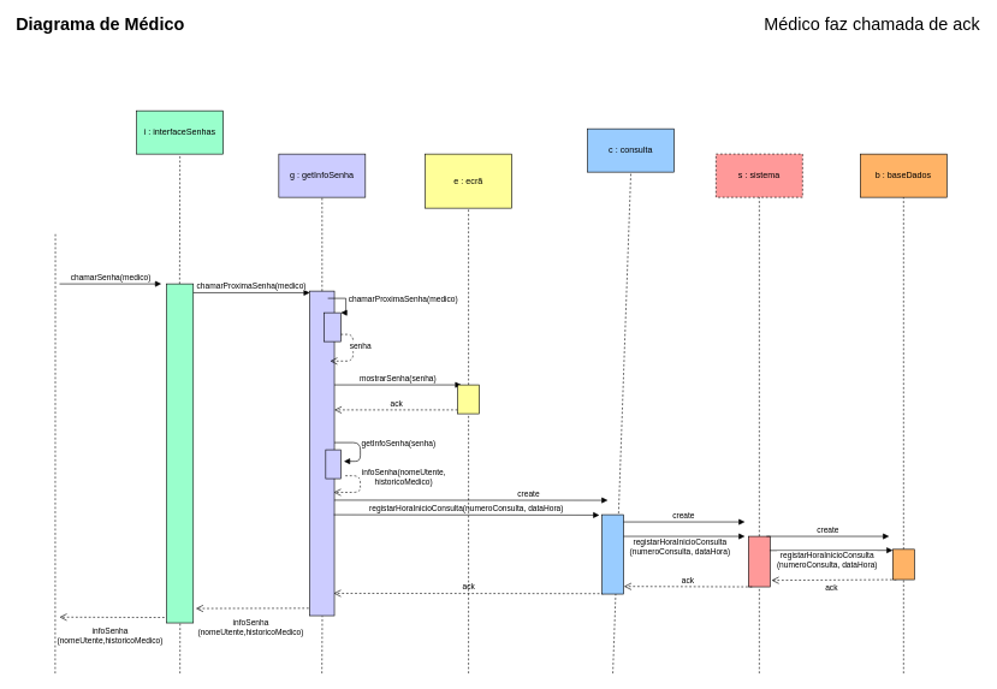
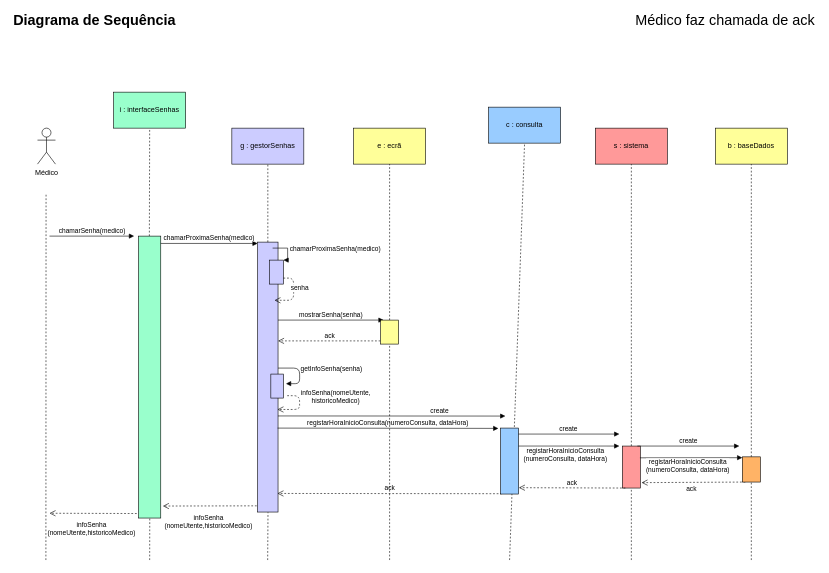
  <mxCell id="0" />
  <mxCell id="1" parent="0" />
  <mxCell id="2" value="mostrarSenha(senha)" style="html=1;verticalAlign=bottom;endArrow=block;" parent="1" edge="1"><mxGeometry width="80" relative="1" as="geometry"><mxPoint x="462" y="530" as="sourcePoint" /><mxPoint x="639" y="530" as="targetPoint" /></mxGeometry></mxCell>
  <mxCell id="3" value="chamarSenha(medico)" style="html=1;verticalAlign=bottom;endArrow=block;entryX=-0.2;entryY=0;entryDx=0;entryDy=0;entryPerimeter=0;" parent="1" target="42" edge="1"><mxGeometry width="80" relative="1" as="geometry"><mxPoint x="82" y="390" as="sourcePoint" /><mxPoint x="229" y="390" as="targetPoint" /></mxGeometry></mxCell>
  <mxCell id="4" value="" style="html=1;points=[];perimeter=orthogonalPerimeter;fillColor=#CCCCFF;" parent="1" vertex="1"><mxGeometry x="429" y="400" width="34" height="450" as="geometry" /></mxCell>
  <mxCell id="5" value="chamarProximaSenha(medico)" style="html=1;verticalAlign=bottom;endArrow=block;exitX=0.956;exitY=0.026;exitDx=0;exitDy=0;exitPerimeter=0;" parent="1" source="42" target="4" edge="1"><mxGeometry width="80" relative="1" as="geometry"><mxPoint x="259" y="400" as="sourcePoint" /><mxPoint x="339" y="400" as="targetPoint" /></mxGeometry></mxCell>
  <mxCell id="6" value="" style="html=1;points=[];perimeter=orthogonalPerimeter;fillColor=#CCCCFF;" parent="1" vertex="1"><mxGeometry x="448.97" y="430" width="23.03" height="40" as="geometry" /></mxCell>
  <mxCell id="7" value="chamarProximaSenha(medico)" style="edgeStyle=orthogonalEdgeStyle;html=1;align=left;spacingLeft=2;endArrow=block;rounded=0;entryX=1;entryY=0;" parent="1" target="6" edge="1"><mxGeometry relative="1" as="geometry"><mxPoint x="453.97" y="410" as="sourcePoint" /><Array as="points"><mxPoint x="478.97" y="410" /></Array></mxGeometry></mxCell>
  <mxCell id="8" value="senha" style="html=1;verticalAlign=bottom;endArrow=open;dashed=1;endSize=8;" parent="1" edge="1"><mxGeometry x="0.003" y="10" relative="1" as="geometry"><mxPoint x="472" y="460" as="sourcePoint" /><mxPoint x="457" y="497" as="targetPoint" /><Array as="points"><mxPoint x="489" y="460" /><mxPoint x="489" y="497" /></Array><mxPoint as="offset" /></mxGeometry></mxCell>
  <mxCell id="9" value="ack" style="html=1;verticalAlign=bottom;endArrow=open;dashed=1;endSize=8;exitX=-0.011;exitY=0.867;exitDx=0;exitDy=0;exitPerimeter=0;" parent="1" source="43" target="4" edge="1"><mxGeometry relative="1" as="geometry"><mxPoint x="609" y="550" as="sourcePoint" /><mxPoint x="529" y="550" as="targetPoint" /><Array as="points" /></mxGeometry></mxCell>
  <mxCell id="10" value="getInfoSenha(senha)" style="html=1;verticalAlign=bottom;endArrow=block;entryX=1.2;entryY=0.4;entryDx=0;entryDy=0;entryPerimeter=0;" parent="1" target="11" edge="1"><mxGeometry x="0.085" y="53" width="80" relative="1" as="geometry"><mxPoint x="463" y="610" as="sourcePoint" /><mxPoint x="529" y="610" as="targetPoint" /><Array as="points"><mxPoint x="499" y="610" /><mxPoint x="499" y="636" /></Array><mxPoint as="offset" /></mxGeometry></mxCell>
  <mxCell id="11" value="" style="html=1;points=[];perimeter=orthogonalPerimeter;fillColor=#CCCCFF;" parent="1" vertex="1"><mxGeometry x="451" y="620" width="21" height="40" as="geometry" /></mxCell>
  <mxCell id="12" value="infoSenha(nomeUtente,&lt;br&gt;historicoMedico)" style="html=1;verticalAlign=bottom;endArrow=open;dashed=1;endSize=8;exitX=1.3;exitY=0.9;exitDx=0;exitDy=0;exitPerimeter=0;" parent="1" source="11" edge="1"><mxGeometry x="-0.03" y="60" relative="1" as="geometry"><mxPoint x="536" y="679" as="sourcePoint" /><mxPoint x="462" y="679" as="targetPoint" /><Array as="points"><mxPoint x="499" y="656" /><mxPoint x="499" y="679" /></Array><mxPoint as="offset" /></mxGeometry></mxCell>
  <mxCell id="13" value="infoSenha&lt;br&gt;(nomeUtente,historicoMedico)" style="html=1;verticalAlign=bottom;endArrow=open;dashed=1;endSize=8;exitX=-0.046;exitY=0.977;exitDx=0;exitDy=0;exitPerimeter=0;" parent="1" source="4" edge="1"><mxGeometry x="0.036" y="42" relative="1" as="geometry"><mxPoint x="402" y="840" as="sourcePoint" /><mxPoint x="271" y="840" as="targetPoint" /><mxPoint as="offset" /></mxGeometry></mxCell>
  <mxCell id="14" value="infoSenha&lt;br&gt;(nomeUtente,historicoMedico)" style="html=1;verticalAlign=bottom;endArrow=open;dashed=1;endSize=8;exitX=-0.083;exitY=0.984;exitDx=0;exitDy=0;exitPerimeter=0;" parent="1" source="42" edge="1"><mxGeometry x="0.036" y="42" relative="1" as="geometry"><mxPoint x="239" y="850" as="sourcePoint" /><mxPoint x="82" y="852" as="targetPoint" /><mxPoint as="offset" /></mxGeometry></mxCell>
  <mxCell id="15" value="i : interfaceSenhas" style="rounded=0;whiteSpace=wrap;html=1;fillColor=#99FFCC;" parent="1" vertex="1"><mxGeometry x="189" y="150" width="120" height="60" as="geometry" /></mxCell>
- <mxCell id="16" value="e : ecrã" style="rounded=0;whiteSpace=wrap;html=1;fillColor=#FFFF99;" parent="1" vertex="1"><mxGeometry x="589" y="210" width="120" height="75" as="geometry" /></mxCell>
+ <mxCell id="16" value="e : ecrã" style="rounded=0;whiteSpace=wrap;html=1;fillColor=#FFFF99;" parent="1" vertex="1"><mxGeometry x="589" y="210" width="120" height="60" as="geometry" /></mxCell>
+ <mxCell id="17" value="Médico" style="shape=umlActor;verticalLabelPosition=bottom;verticalAlign=top;html=1;outlineConnect=0;" parent="1" vertex="1"><mxGeometry x="62" y="210" width="30" height="60" as="geometry" /></mxCell>
  <mxCell id="18" value="" style="endArrow=none;dashed=1;html=1;" parent="1" edge="1"><mxGeometry width="50" height="50" relative="1" as="geometry"><mxPoint x="76" y="930" as="sourcePoint" /><mxPoint x="76.29" y="320" as="targetPoint" /></mxGeometry></mxCell>
  <mxCell id="19" value="" style="endArrow=none;dashed=1;html=1;entryX=0.5;entryY=1;entryDx=0;entryDy=0;" parent="1" target="15" edge="1"><mxGeometry width="50" height="50" relative="1" as="geometry"><mxPoint x="248.5" y="390" as="sourcePoint" /><mxPoint x="249" y="320" as="targetPoint" /></mxGeometry></mxCell>
  <mxCell id="20" value="" style="endArrow=none;dashed=1;html=1;entryX=0.5;entryY=1;entryDx=0;entryDy=0;" parent="1" source="43" target="16" edge="1"><mxGeometry width="50" height="50" relative="1" as="geometry"><mxPoint x="649" y="930" as="sourcePoint" /><mxPoint x="649" y="320" as="targetPoint" /></mxGeometry></mxCell>
  <mxCell id="21" value="c : consulta" style="rounded=0;whiteSpace=wrap;html=1;fillColor=#99CCFF;" parent="1" vertex="1"><mxGeometry x="814" y="175" width="120" height="60" as="geometry" /></mxCell>
  <mxCell id="22" value="" style="endArrow=none;dashed=1;html=1;entryX=0.5;entryY=1;entryDx=0;entryDy=0;" parent="1" target="21" edge="1"><mxGeometry width="50" height="50" relative="1" as="geometry"><mxPoint x="849" y="930" as="sourcePoint" /><mxPoint x="849" y="320" as="targetPoint" /></mxGeometry></mxCell>
- <mxCell id="23" value="g : getInfoSenha" style="rounded=0;whiteSpace=wrap;html=1;fillColor=#CCCCFF;" parent="1" vertex="1"><mxGeometry x="386" y="210" width="120" height="60" as="geometry" /></mxCell>
+ <mxCell id="23" value="g : gestorSenhas" style="rounded=0;whiteSpace=wrap;html=1;fillColor=#CCCCFF;" parent="1" vertex="1"><mxGeometry x="386" y="210" width="120" height="60" as="geometry" /></mxCell>
  <mxCell id="24" value="" style="endArrow=none;dashed=1;html=1;entryX=0.5;entryY=1;entryDx=0;entryDy=0;" parent="1" target="23" edge="1"><mxGeometry width="50" height="50" relative="1" as="geometry"><mxPoint x="446" y="400" as="sourcePoint" /><mxPoint x="446" y="320" as="targetPoint" /></mxGeometry></mxCell>
  <mxCell id="25" value="create" style="html=1;verticalAlign=bottom;endArrow=block;exitX=0.996;exitY=0.644;exitDx=0;exitDy=0;exitPerimeter=0;" parent="1" source="4" edge="1"><mxGeometry x="0.417" width="80" relative="1" as="geometry"><mxPoint x="472" y="690" as="sourcePoint" /><mxPoint x="842" y="690" as="targetPoint" /><mxPoint as="offset" /></mxGeometry></mxCell>
  <mxCell id="26" value="registarHoraInicioConsulta(numeroConsulta, dataHora)" style="html=1;verticalAlign=bottom;endArrow=block;exitX=0.979;exitY=0.689;exitDx=0;exitDy=0;exitPerimeter=0;entryX=-0.122;entryY=0.005;entryDx=0;entryDy=0;entryPerimeter=0;" parent="1" source="4" target="45" edge="1"><mxGeometry width="80" relative="1" as="geometry"><mxPoint x="472" y="710" as="sourcePoint" /><mxPoint x="842" y="710" as="targetPoint" /></mxGeometry></mxCell>
- <mxCell id="27" value="s : sistema" style="rounded=0;whiteSpace=wrap;html=1;fillColor=#FF9999;dashed=1;" parent="1" vertex="1"><mxGeometry x="992" y="210" width="120" height="60" as="geometry" /></mxCell>
+ <mxCell id="27" value="s : sistema" style="rounded=0;whiteSpace=wrap;html=1;fillColor=#FF9999;" parent="1" vertex="1"><mxGeometry x="992" y="210" width="120" height="60" as="geometry" /></mxCell>
  <mxCell id="28" value="" style="endArrow=none;dashed=1;html=1;entryX=0.5;entryY=1;entryDx=0;entryDy=0;" parent="1" source="33" target="27" edge="1"><mxGeometry width="50" height="50" relative="1" as="geometry"><mxPoint x="1052" y="980.833" as="sourcePoint" /><mxPoint x="1052" y="320" as="targetPoint" /></mxGeometry></mxCell>
- <mxCell id="29" value="b : baseDados" style="rounded=0;whiteSpace=wrap;html=1;fillColor=#FFB366;" parent="1" vertex="1"><mxGeometry x="1192" y="210" width="120" height="60" as="geometry" /></mxCell>
+ <mxCell id="29" value="b : baseDados" style="rounded=0;whiteSpace=wrap;html=1;fillColor=#ffff99;" parent="1" vertex="1"><mxGeometry x="1192" y="210" width="120" height="60" as="geometry" /></mxCell>
  <mxCell id="30" value="" style="endArrow=none;dashed=1;html=1;entryX=0.5;entryY=1;entryDx=0;entryDy=0;" parent="1" source="40" target="29" edge="1"><mxGeometry width="50" height="50" relative="1" as="geometry"><mxPoint x="1252" y="980.833" as="sourcePoint" /><mxPoint x="1252" y="320" as="targetPoint" /></mxGeometry></mxCell>
  <mxCell id="31" value="create" style="html=1;verticalAlign=bottom;endArrow=block;" parent="1" edge="1"><mxGeometry width="80" relative="1" as="geometry"><mxPoint x="862" y="720" as="sourcePoint" /><mxPoint x="1032" y="720" as="targetPoint" /></mxGeometry></mxCell>
  <mxCell id="32" value="registarHoraInicioConsulta&lt;br&gt;(numeroConsulta, dataHora)" style="html=1;verticalAlign=bottom;endArrow=block;" parent="1" edge="1"><mxGeometry x="-0.059" y="-30" width="80" relative="1" as="geometry"><mxPoint x="862" y="740" as="sourcePoint" /><mxPoint x="1032" y="740" as="targetPoint" /><mxPoint as="offset" /></mxGeometry></mxCell>
  <mxCell id="33" value="" style="html=1;points=[];perimeter=orthogonalPerimeter;fillColor=#FF9999;" parent="1" vertex="1"><mxGeometry x="1037" y="740" width="30" height="70" as="geometry" /></mxCell>
  <mxCell id="34" value="" style="endArrow=none;dashed=1;html=1;" parent="1" target="33" edge="1"><mxGeometry width="50" height="50" relative="1" as="geometry"><mxPoint x="1052" y="930" as="sourcePoint" /><mxPoint x="1052" y="320" as="targetPoint" /></mxGeometry></mxCell>
  <mxCell id="35" value="create" style="html=1;verticalAlign=bottom;endArrow=block;" parent="1" edge="1"><mxGeometry width="80" relative="1" as="geometry"><mxPoint x="1062" y="740" as="sourcePoint" /><mxPoint x="1232" y="740" as="targetPoint" /></mxGeometry></mxCell>
  <mxCell id="36" value="registarHoraInicioConsulta&lt;br&gt;(numeroConsulta, dataHora)" style="html=1;verticalAlign=bottom;endArrow=block;entryX=0;entryY=0.033;entryDx=0;entryDy=0;entryPerimeter=0;exitX=0.976;exitY=0.28;exitDx=0;exitDy=0;exitPerimeter=0;" parent="1" source="33" target="40" edge="1"><mxGeometry x="-0.059" y="-30" width="80" relative="1" as="geometry"><mxPoint x="1072" y="760" as="sourcePoint" /><mxPoint x="1242" y="760" as="targetPoint" /><mxPoint as="offset" /></mxGeometry></mxCell>
  <mxCell id="37" value="ack" style="html=1;verticalAlign=bottom;endArrow=open;dashed=1;endSize=8;exitX=0;exitY=0.56;exitDx=0;exitDy=0;exitPerimeter=0;entryX=1.067;entryY=0.871;entryDx=0;entryDy=0;entryPerimeter=0;" parent="1" target="33" edge="1"><mxGeometry x="0.042" y="19" relative="1" as="geometry"><mxPoint x="1242" y="800" as="sourcePoint" /><mxPoint x="1072" y="800" as="targetPoint" /><mxPoint as="offset" /></mxGeometry></mxCell>
  <mxCell id="38" value="ack" style="html=1;verticalAlign=bottom;endArrow=open;dashed=1;endSize=8;exitX=0;exitY=0.56;exitDx=0;exitDy=0;exitPerimeter=0;entryX=1.126;entryY=0.594;entryDx=0;entryDy=0;entryPerimeter=0;" parent="1" edge="1"><mxGeometry relative="1" as="geometry"><mxPoint x="1042" y="810" as="sourcePoint" /><mxPoint x="864.52" y="809.4" as="targetPoint" /></mxGeometry></mxCell>
  <mxCell id="39" value="ack" style="html=1;verticalAlign=bottom;endArrow=open;dashed=1;endSize=8;exitX=0;exitY=0.56;exitDx=0;exitDy=0;exitPerimeter=0;" parent="1" edge="1"><mxGeometry relative="1" as="geometry"><mxPoint x="836.48" y="819.42" as="sourcePoint" /><mxPoint x="462" y="819" as="targetPoint" /></mxGeometry></mxCell>
  <mxCell id="40" value="" style="html=1;points=[];perimeter=orthogonalPerimeter;fillColor=#FFB366;" parent="1" vertex="1"><mxGeometry x="1237" y="758" width="30" height="42" as="geometry" /></mxCell>
  <mxCell id="41" value="" style="endArrow=none;dashed=1;html=1;entryX=0.5;entryY=1;entryDx=0;entryDy=0;" parent="1" target="40" edge="1"><mxGeometry width="50" height="50" relative="1" as="geometry"><mxPoint x="1252" y="930" as="sourcePoint" /><mxPoint x="1252" y="270" as="targetPoint" /></mxGeometry></mxCell>
  <mxCell id="42" value="" style="html=1;points=[];perimeter=orthogonalPerimeter;fillColor=#99FFCC;" parent="1" vertex="1"><mxGeometry x="230.5" y="390" width="37" height="470" as="geometry" /></mxCell>
  <mxCell id="43" value="" style="html=1;points=[];perimeter=orthogonalPerimeter;fillColor=#FFFF99;" parent="1" vertex="1"><mxGeometry x="634" y="530" width="30" height="40" as="geometry" /></mxCell>
  <mxCell id="44" value="" style="endArrow=none;dashed=1;html=1;entryX=0.5;entryY=1;entryDx=0;entryDy=0;" parent="1" target="43" edge="1"><mxGeometry width="50" height="50" relative="1" as="geometry"><mxPoint x="649" y="930" as="sourcePoint" /><mxPoint x="649" y="270" as="targetPoint" /></mxGeometry></mxCell>
  <mxCell id="45" value="" style="html=1;points=[];perimeter=orthogonalPerimeter;fillColor=#99CCFF;" parent="1" vertex="1"><mxGeometry x="834" y="710" width="30" height="110" as="geometry" /></mxCell>
  <mxCell id="46" value="" style="endArrow=none;dashed=1;html=1;entryX=0.508;entryY=1.001;entryDx=0;entryDy=0;entryPerimeter=0;" parent="1" target="4" edge="1"><mxGeometry width="50" height="50" relative="1" as="geometry"><mxPoint x="445.71" y="930" as="sourcePoint" /><mxPoint x="445.71" y="880" as="targetPoint" /></mxGeometry></mxCell>
  <mxCell id="47" value="" style="endArrow=none;dashed=1;html=1;entryX=0.48;entryY=0.999;entryDx=0;entryDy=0;entryPerimeter=0;" parent="1" edge="1"><mxGeometry width="50" height="50" relative="1" as="geometry"><mxPoint x="249" y="930" as="sourcePoint" /><mxPoint x="249.16" y="860" as="targetPoint" /></mxGeometry></mxCell>
  <mxCell id="48" value="" style="group" parent="1" vertex="1" connectable="0"><mxGeometry x="20" y="20" width="1340" height="20" as="geometry" /></mxCell>
  <mxCell id="49" value="" style="group" parent="48" vertex="1" connectable="0"><mxGeometry width="920" height="20" as="geometry" /></mxCell>
- <mxCell id="50" value="&lt;h6&gt;&lt;font style=&quot;font-size: 24px&quot;&gt;Diagrama de Médico&lt;/font&gt;&lt;/h6&gt;" style="text;html=1;strokeColor=none;fillColor=none;align=left;verticalAlign=middle;whiteSpace=wrap;rounded=0;" parent="49" vertex="1"><mxGeometry width="320" height="20" as="geometry" /></mxCell>
+ <mxCell id="50" value="&lt;h6&gt;&lt;font style=&quot;font-size: 24px&quot;&gt;Diagrama de Sequência&lt;/font&gt;&lt;/h6&gt;" style="text;html=1;strokeColor=none;fillColor=none;align=left;verticalAlign=middle;whiteSpace=wrap;rounded=0;" parent="49" vertex="1"><mxGeometry width="320" height="20" as="geometry" /></mxCell>
  <mxCell id="51" value="&lt;p&gt;&lt;font style=&quot;font-size: 24px&quot;&gt;Médico faz chamada de ack&lt;/font&gt;&lt;/p&gt;" style="text;html=1;strokeColor=none;fillColor=none;align=right;verticalAlign=middle;whiteSpace=wrap;rounded=0;" parent="48" vertex="1"><mxGeometry x="930" width="410" height="20" as="geometry" /></mxCell>
